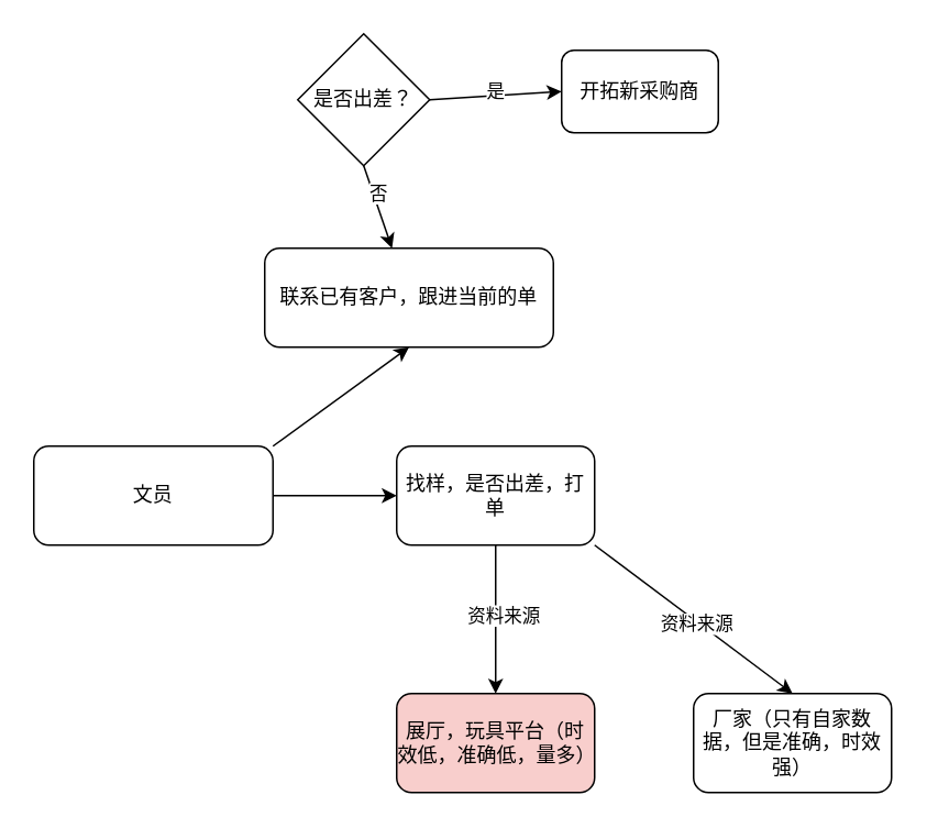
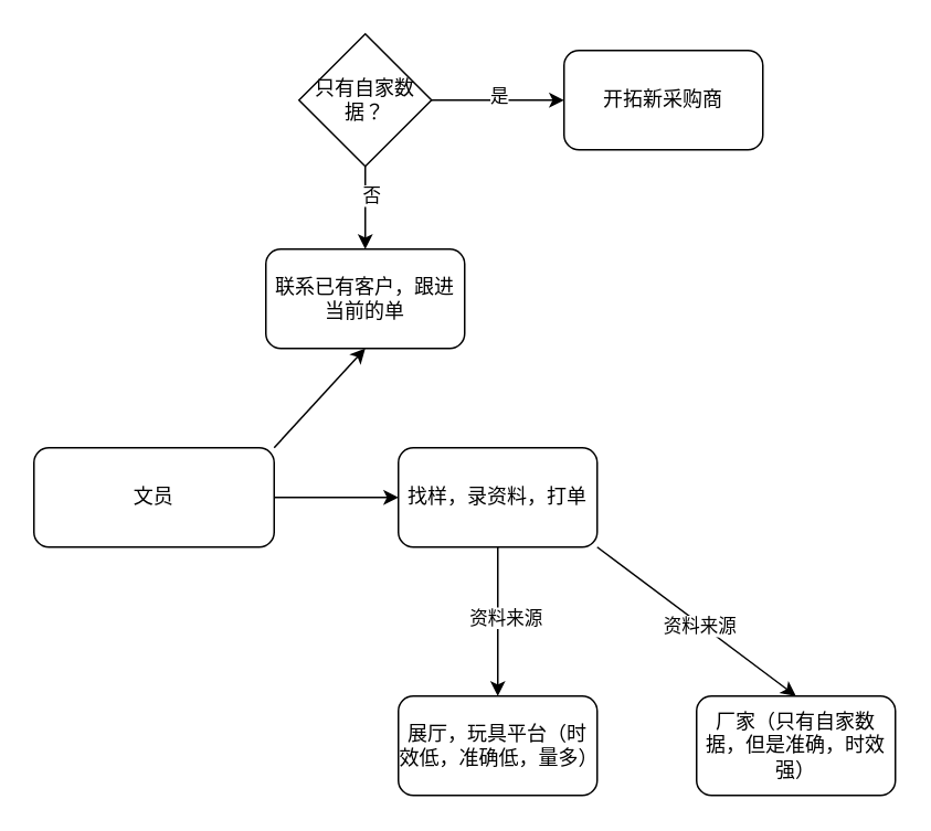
  <mxCell id="0" />
  <mxCell id="1" parent="0" />
- <mxCell id="2" value="开拓新采购商" style="rounded=1;whiteSpace=wrap;html=1;" vertex="1" parent="1"><mxGeometry x="340" y="30" width="95" height="50" as="geometry" /></mxCell>
- <mxCell id="3" value="是否出差？" style="rhombus;whiteSpace=wrap;html=1;" vertex="1" parent="1"><mxGeometry x="180" y="20" width="80" height="80" as="geometry" /></mxCell>
+ <mxCell id="2" value="开拓新采购商" style="rounded=1;whiteSpace=wrap;html=1;" vertex="1" parent="1"><mxGeometry x="340" y="30" width="120" height="60" as="geometry" /></mxCell>
+ <mxCell id="3" value="只有自家数据？" style="rhombus;whiteSpace=wrap;html=1;" vertex="1" parent="1"><mxGeometry x="180" y="20" width="80" height="80" as="geometry" /></mxCell>
  <mxCell id="4" value="" style="endArrow=classic;html=1;rounded=0;entryX=0;entryY=0.5;entryDx=0;entryDy=0;exitX=1;exitY=0.5;exitDx=0;exitDy=0;" edge="1" parent="1" source="3" target="2"><mxGeometry width="50" height="50" relative="1" as="geometry"><mxPoint x="370" y="240" as="sourcePoint" /><mxPoint x="420" y="190" as="targetPoint" /></mxGeometry></mxCell>
  <mxCell id="5" value="是" style="edgeLabel;html=1;align=center;verticalAlign=middle;resizable=0;points=[];" vertex="1" connectable="0" parent="4"><mxGeometry y="3" relative="1" as="geometry"><mxPoint as="offset" /></mxGeometry></mxCell>
  <mxCell id="6" value="" style="endArrow=classic;html=1;rounded=0;exitX=0.5;exitY=1;exitDx=0;exitDy=0;" edge="1" parent="1" source="3" target="8"><mxGeometry width="50" height="50" relative="1" as="geometry"><mxPoint x="370" y="240" as="sourcePoint" /><mxPoint x="220" y="150" as="targetPoint" /></mxGeometry></mxCell>
  <mxCell id="7" value="否" style="edgeLabel;html=1;align=center;verticalAlign=middle;resizable=0;points=[];" vertex="1" connectable="0" parent="6"><mxGeometry x="-0.32" y="3" relative="1" as="geometry"><mxPoint as="offset" /></mxGeometry></mxCell>
- <mxCell id="8" value="联系已有客户，跟进当前的单" style="rounded=1;whiteSpace=wrap;html=1;" vertex="1" parent="1"><mxGeometry x="160" y="150" width="175" height="60" as="geometry" /></mxCell>
+ <mxCell id="8" value="联系已有客户，跟进当前的单" style="rounded=1;whiteSpace=wrap;html=1;" vertex="1" parent="1"><mxGeometry x="160" y="150" width="120" height="60" as="geometry" /></mxCell>
  <mxCell id="9" value="文员" style="rounded=1;whiteSpace=wrap;html=1;" vertex="1" parent="1"><mxGeometry x="20" y="270" width="145" height="60" as="geometry" /></mxCell>
  <mxCell id="10" value="" style="endArrow=classic;html=1;rounded=0;entryX=0.5;entryY=1;entryDx=0;entryDy=0;exitX=1;exitY=0;exitDx=0;exitDy=0;" edge="1" parent="1" source="9" target="8"><mxGeometry width="50" height="50" relative="1" as="geometry"><mxPoint x="300" y="350" as="sourcePoint" /><mxPoint x="350" y="300" as="targetPoint" /></mxGeometry></mxCell>
- <mxCell id="11" value="找样，是否出差，打单" style="rounded=1;whiteSpace=wrap;html=1;" vertex="1" parent="1"><mxGeometry x="240" y="270" width="120" height="60" as="geometry" /></mxCell>
+ <mxCell id="11" value="找样，录资料，打单" style="rounded=1;whiteSpace=wrap;html=1;" vertex="1" parent="1"><mxGeometry x="240" y="270" width="120" height="60" as="geometry" /></mxCell>
  <mxCell id="12" value="" style="endArrow=classic;html=1;rounded=0;entryX=0;entryY=0.5;entryDx=0;entryDy=0;exitX=1;exitY=0.5;exitDx=0;exitDy=0;" edge="1" parent="1" source="9" target="11"><mxGeometry width="50" height="50" relative="1" as="geometry"><mxPoint x="200" y="460" as="sourcePoint" /><mxPoint x="250" y="410" as="targetPoint" /></mxGeometry></mxCell>
- <mxCell id="13" value="展厅，玩具平台（时效低，准确低，量多）" style="rounded=1;whiteSpace=wrap;html=1;fillColor=#f8cecc;" vertex="1" parent="1"><mxGeometry x="240" y="420" width="120" height="60" as="geometry" /></mxCell>
+ <mxCell id="13" value="展厅，玩具平台（时效低，准确低，量多）" style="rounded=1;whiteSpace=wrap;html=1;" vertex="1" parent="1"><mxGeometry x="240" y="420" width="120" height="60" as="geometry" /></mxCell>
  <mxCell id="14" value="" style="endArrow=classic;html=1;rounded=0;exitX=0.5;exitY=1;exitDx=0;exitDy=0;entryX=0.5;entryY=0;entryDx=0;entryDy=0;" edge="1" parent="1" source="11" target="13"><mxGeometry width="50" height="50" relative="1" as="geometry"><mxPoint x="430" y="380" as="sourcePoint" /><mxPoint x="480" y="330" as="targetPoint" /></mxGeometry></mxCell>
  <mxCell id="15" value="资料来源" style="edgeLabel;html=1;align=center;verticalAlign=middle;resizable=0;points=[];" vertex="1" connectable="0" parent="14"><mxGeometry x="-0.067" y="4" relative="1" as="geometry"><mxPoint as="offset" /></mxGeometry></mxCell>
  <mxCell id="16" value="厂家（只有自家数据，但是准确，时效强）" style="rounded=1;whiteSpace=wrap;html=1;" vertex="1" parent="1"><mxGeometry x="420" y="420" width="120" height="60" as="geometry" /></mxCell>
  <mxCell id="17" value="" style="endArrow=classic;html=1;rounded=0;exitX=1;exitY=1;exitDx=0;exitDy=0;entryX=0.5;entryY=0;entryDx=0;entryDy=0;" edge="1" parent="1" source="11" target="16"><mxGeometry width="50" height="50" relative="1" as="geometry"><mxPoint x="500" y="350" as="sourcePoint" /><mxPoint x="550" y="300" as="targetPoint" /></mxGeometry></mxCell>
  <mxCell id="18" value="资料来源" style="edgeLabel;html=1;align=center;verticalAlign=middle;resizable=0;points=[];" vertex="1" connectable="0" parent="17"><mxGeometry x="0.045" y="-1" relative="1" as="geometry"><mxPoint as="offset" /></mxGeometry></mxCell>
